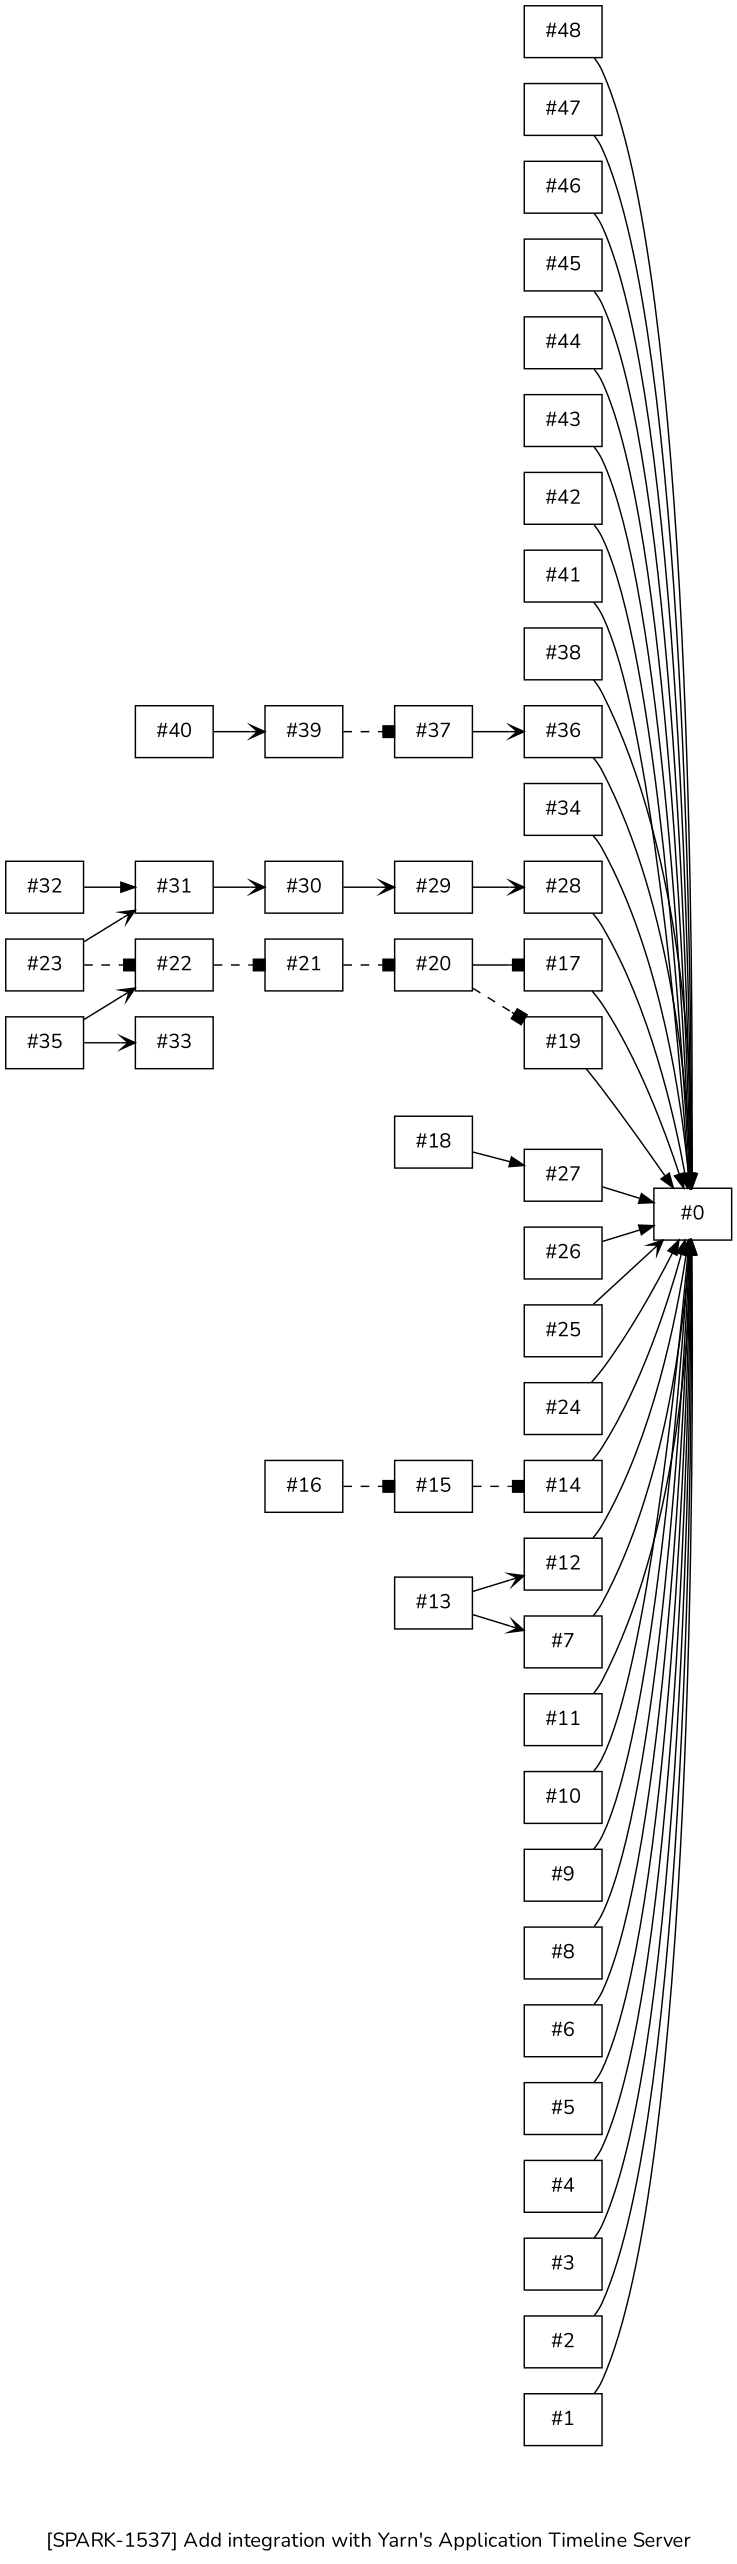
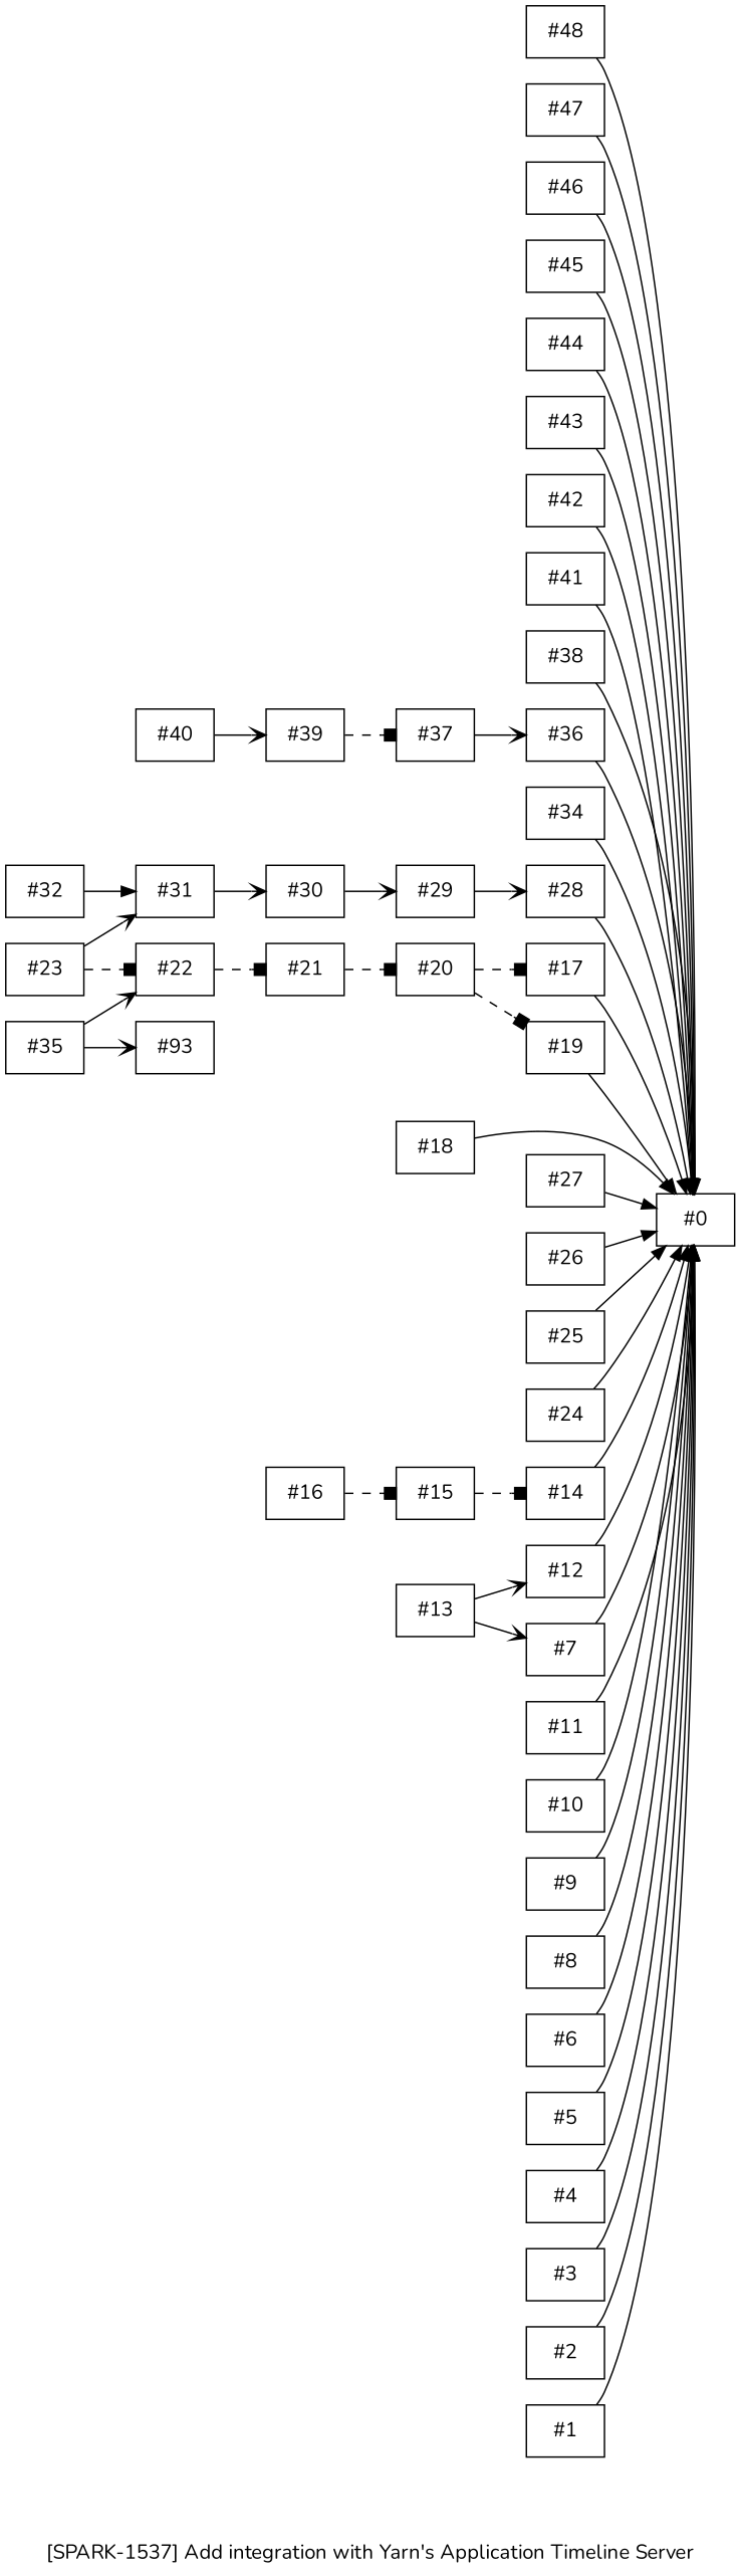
  digraph {
    fontname=Nunito
    label="\n[SPARK-1537] Add integration with Yarn's Application Timeline Server\n"
    rankdir=LR
    node [fontname=Nunito shape=box]
    edge [fontname=Nunito]
    n1 [label="#48"]
    n2 [label="#0"]
    n3 [label="#47"]
    n4 [label="#46"]
    n5 [label="#45"]
    n6 [label="#44"]
    n7 [label="#43"]
    n8 [label="#42"]
    n9 [label="#41"]
    n10 [label="#40"]
    n11 [label="#39"]
    n12 [label="#37"]
    n13 [label="#38"]
    n14 [label="#36"]
    n15 [label="#35"]
-   n16 [label="#33"]
+   n16 [label="#93"]
    n17 [label="#22"]
    n18 [label="#21"]
    n19 [label="#31"]
    n20 [label="#30"]
    n21 [label="#20"]
    n22 [label="#34"]
    n23 [label="#29"]
    n24 [label="#32"]
    n25 [label="#28"]
    n26 [label="#27"]
    n27 [label="#26"]
    n28 [label="#25"]
    n29 [label="#24"]
    n30 [label="#23"]
    n31 [label="#17"]
    n32 [label="#19"]
    n33 [label="#18"]
    n34 [label="#16"]
    n35 [label="#15"]
    n36 [label="#14"]
    n37 [label="#13"]
    n38 [label="#12"]
    n39 [label="#7"]
    n40 [label="#11"]
    n41 [label="#10"]
    n42 [label="#9"]
    n43 [label="#8"]
    n44 [label="#6"]
    n45 [label="#5"]
    n46 [label="#4"]
    n47 [label="#3"]
    n48 [label="#2"]
    n49 [label="#1"]
    n1 -> n2
    n3 -> n2
    n4 -> n2
    n5 -> n2
    n6 -> n2
    n7 -> n2
    n8 -> n2
    n9 -> n2
    n10 -> n11 [arrowhead=vee]
    n11 -> n12 [arrowhead=box style=dashed]
    n12 -> n14 [arrowhead=vee]
    n13 -> n2
    n14 -> n2
    n15 -> n16 [arrowhead=vee]
    n15 -> n17 [arrowhead=vee]
    n17 -> n18 [arrowhead=box style=dashed]
    n18 -> n21 [arrowhead=box style=dashed]
    n19 -> n20 [arrowhead=vee]
    n20 -> n23 [arrowhead=vee]
-   n21 -> n31 [arrowhead=box style=solid]
+   n21 -> n31 [arrowhead=box style=dashed]
    n21 -> n32 [arrowhead=box style=dashed]
    n22 -> n2
    n23 -> n25 [arrowhead=vee]
    n24 -> n19 [arrowhead=normal]
    n25 -> n2
    n26 -> n2
    n27 -> n2
-   n28 -> n2 [arrowhead=vee]
+   n28 -> n2
    n29 -> n2
    n30 -> n17 [arrowhead=box style=dashed]
    n30 -> n19 [arrowhead=vee]
    n31 -> n2
    n32 -> n2
-   n33 -> n26
+   n33 -> n2
    n34 -> n35 [arrowhead=box style=dashed]
    n35 -> n36 [arrowhead=box style=dashed]
    n36 -> n2
    n37 -> n38 [arrowhead=vee]
    n37 -> n39 [arrowhead=vee]
    n38 -> n2
    n39 -> n2
    n40 -> n2
    n41 -> n2
    n42 -> n2
    n43 -> n2
    n44 -> n2
    n45 -> n2
    n46 -> n2
    n47 -> n2
    n48 -> n2
    n49 -> n2
  }
